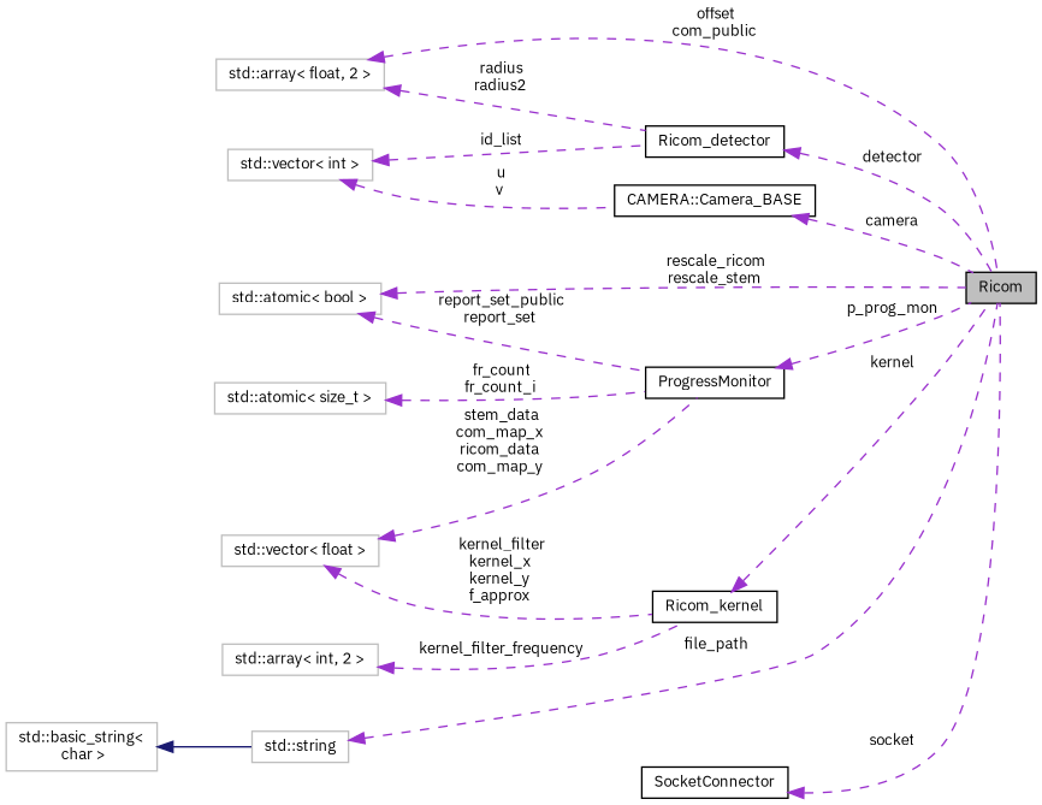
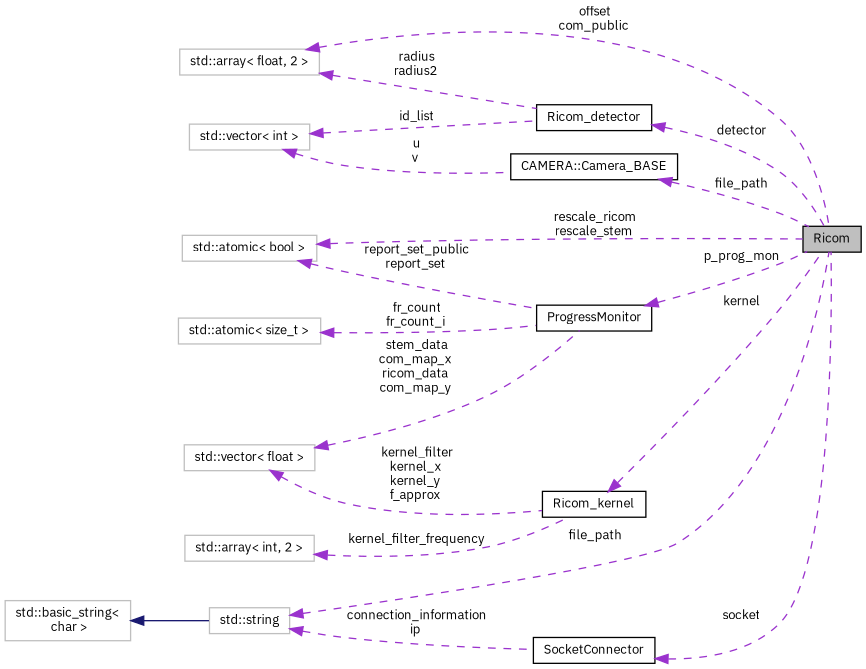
  digraph {
    fontname="IBM Plex Sans"
    rankdir=LR
    node [color=grey75 fillcolor=white fontname="IBM Plex Sans" fontsize=10 shape=record style=filled]
    edge [color=darkorchid3 dir=back fontname="IBM Plex Sans" fontsize=10 labelfontname=Helvetica labelfontsize=10 style=dashed]
    n1 [color=black fillcolor=grey75 fontcolor=black height=0.2 label=Ricom width=0.4]
    n2 [height=0.2 label="std::array\< float, 2 \>" width=0.4]
    n3 [color=black height=0.2 label=Ricom_detector width=0.4]
    n4 [color=black height=0.2 label=ProgressMonitor width=0.4]
    n5 [height=0.2 label="std::atomic\< bool \>" width=0.4]
    n6 [height=0.2 label="std::atomic\< size_t \>" width=0.4]
    n7 [color=black height=0.2 label=SocketConnector width=0.4]
    n8 [height=0.2 label="std::string" width=0.4]
    n9 [height=0.2 label="std::basic_string\<\l char \>" width=0.4]
    n10 [color=black height=0.2 label="CAMERA::Camera_BASE" width=0.4]
    n11 [height=0.2 label="std::vector\< int \>" width=0.4]
    n12 [height=0.2 label="std::vector\< float \>" width=0.4]
    n13 [color=black height=0.2 label=Ricom_kernel width=0.4]
    n14 [height=0.2 label="std::array\< int, 2 \>" width=0.4]
    n2 -> n1 [label=" offset\ncom_public"]
    n2 -> n3 [label=" radius\nradius2"]
    n3 -> n1 [label=" detector"]
    n4 -> n1 [label=" p_prog_mon"]
    n5 -> n1 [label=" rescale_ricom\nrescale_stem"]
    n5 -> n4 [label=" report_set_public\nreport_set"]
    n6 -> n4 [label=" fr_count\nfr_count_i"]
    n7 -> n1 [label=" socket"]
    n8 -> n1 [label=" file_path"]
+   n8 -> n7 [label=" connection_information\nip"]
    n9 -> n8 [color=midnightblue style=solid]
-   n10 -> n1 [label=" camera"]
+   n10 -> n1 [label=" file_path"]
    n11 -> n3 [label=" id_list"]
    n11 -> n10 [label=" u\nv"]
    n12 -> n4 [label=" stem_data\ncom_map_x\nricom_data\ncom_map_y"]
    n12 -> n13 [label=" kernel_filter\nkernel_x\nkernel_y\nf_approx"]
    n13 -> n1 [label=" kernel"]
    n14 -> n13 [label=" kernel_filter_frequency"]
  }
